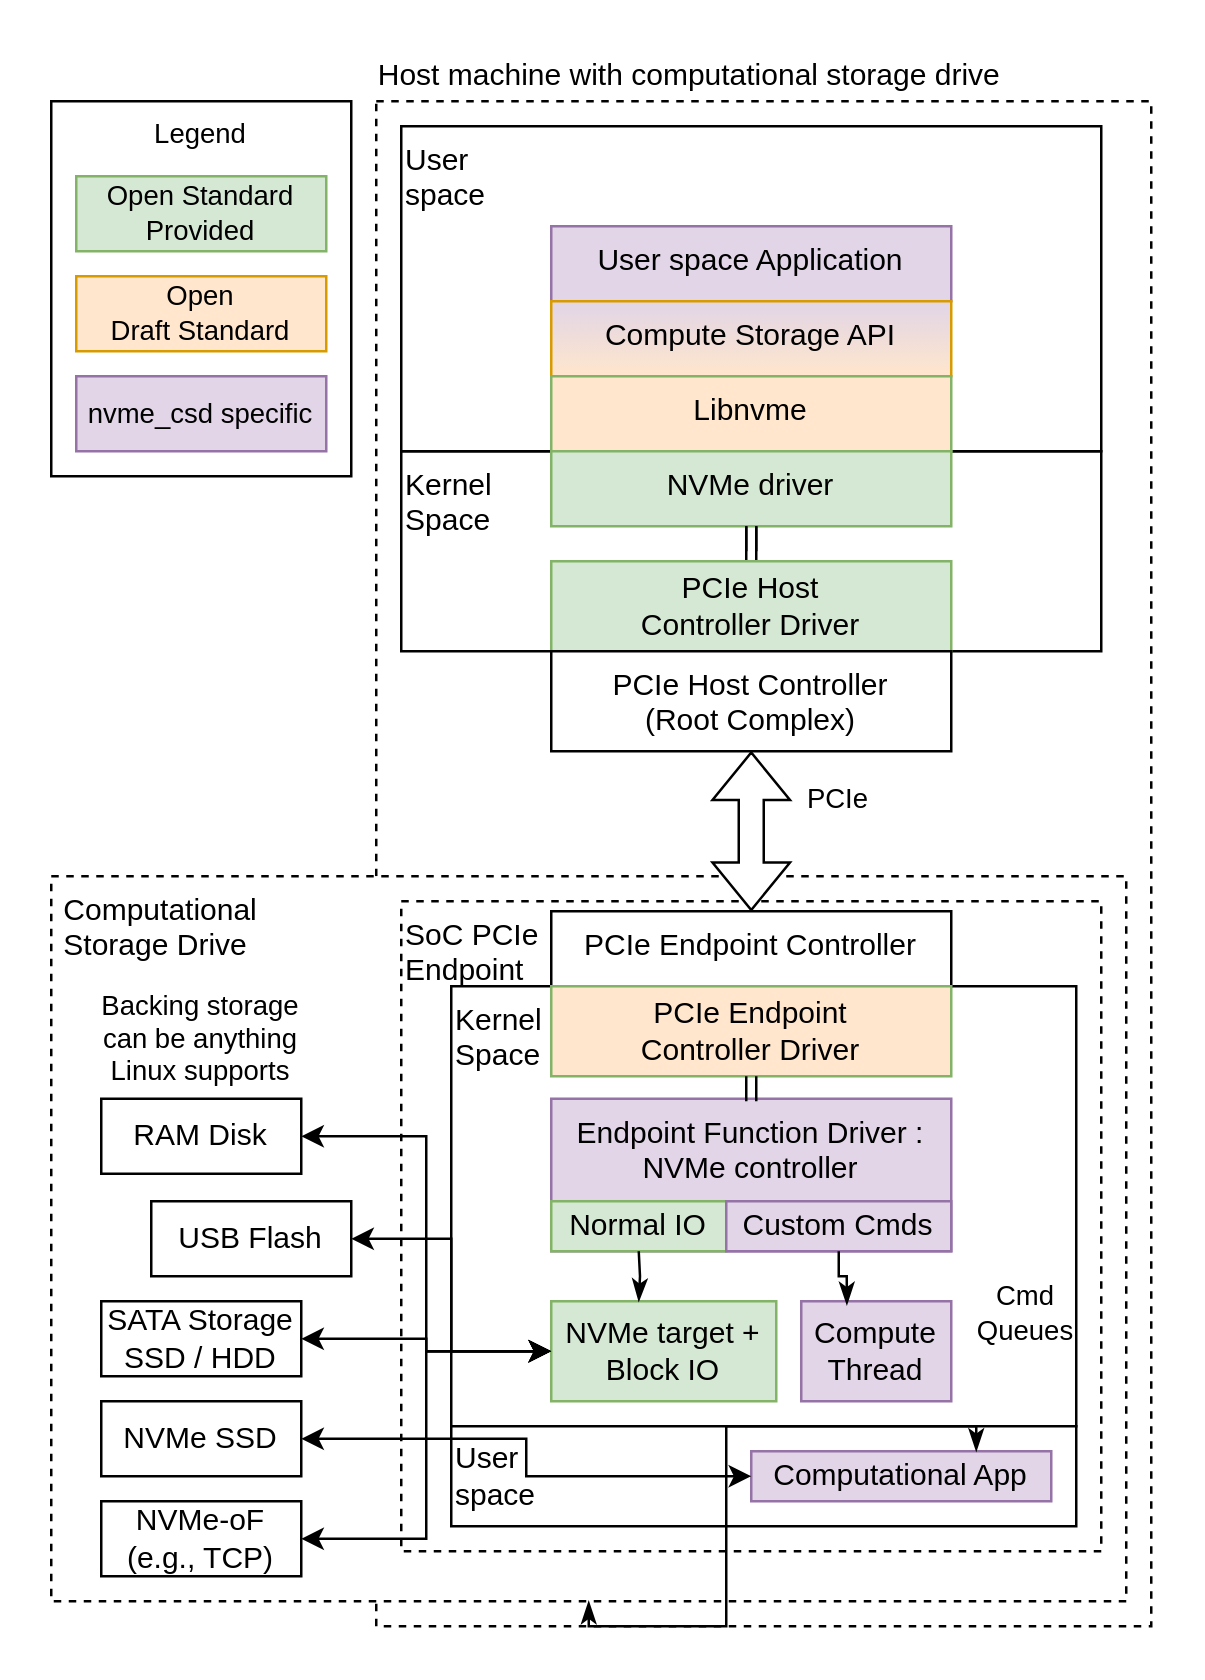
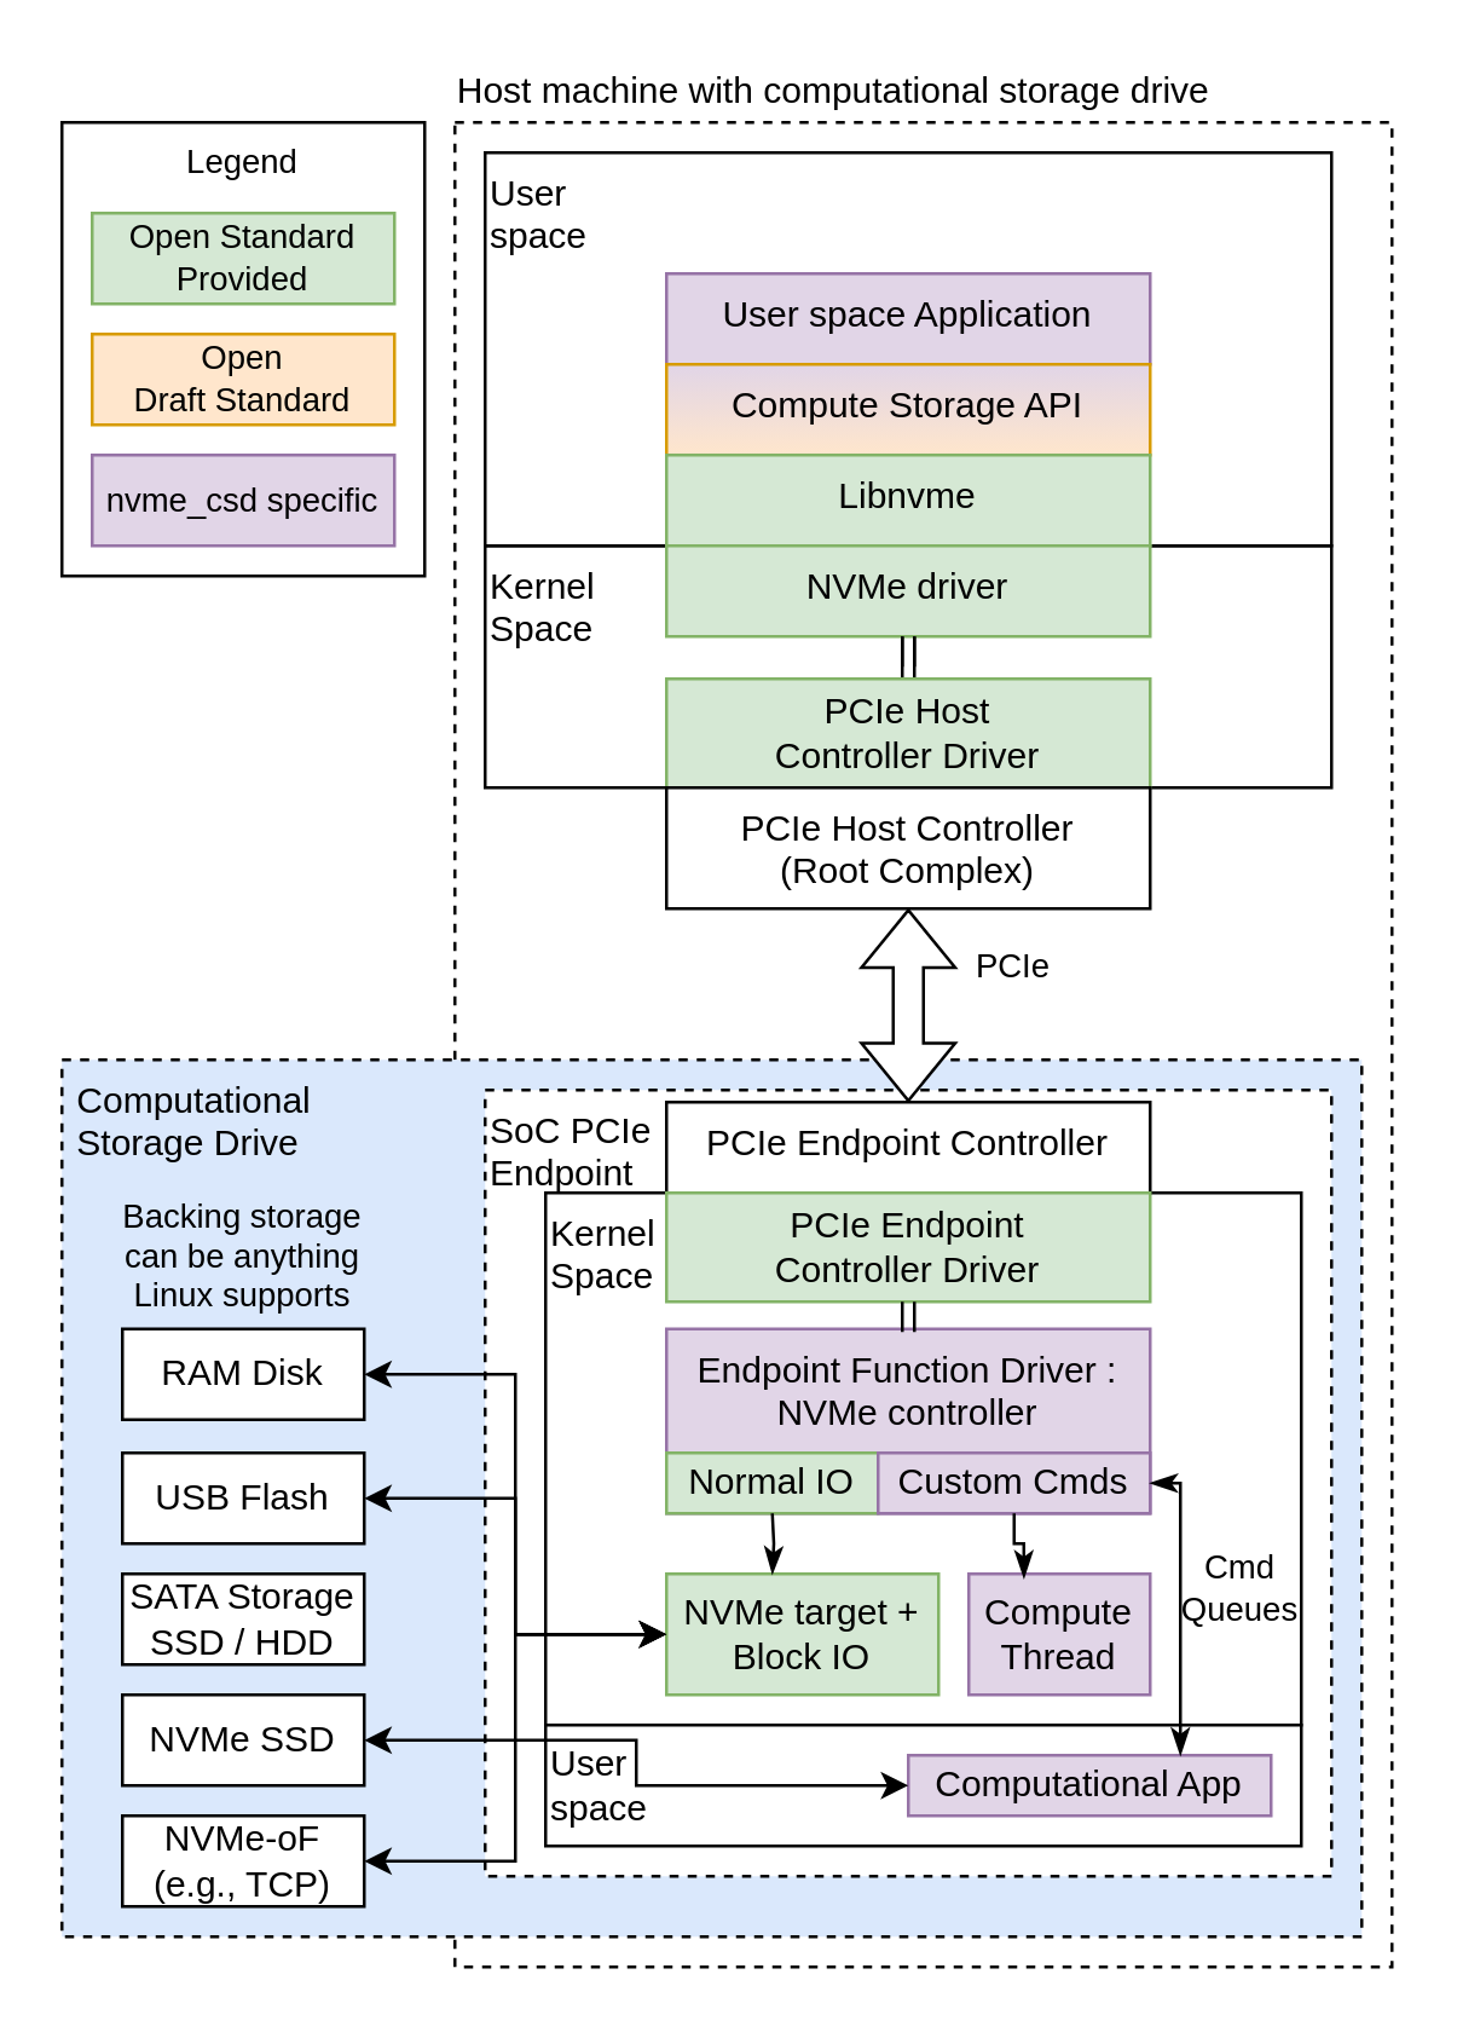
  <mxCell id="0" />
  <mxCell id="1" parent="0" />
  <mxCell id="2" value="" style="rounded=0;whiteSpace=wrap;html=1;align=left;verticalAlign=top;dashed=1;" parent="1" vertex="1"><mxGeometry x="150" y="40" width="310" height="610" as="geometry" /></mxCell>
- <mxCell id="3" value="&amp;nbsp;Computational&lt;br&gt;&amp;nbsp;Storage Drive" style="rounded=0;whiteSpace=wrap;html=1;verticalAlign=top;align=left;dashed=1;" parent="1" vertex="1"><mxGeometry x="20" y="350" width="430" height="290" as="geometry" /></mxCell>
+ <mxCell id="3" value="&amp;nbsp;Computational&lt;br&gt;&amp;nbsp;Storage Drive" style="rounded=0;whiteSpace=wrap;html=1;verticalAlign=top;align=left;dashed=1;fillColor=#dae8fc;" parent="1" vertex="1"><mxGeometry x="20" y="350" width="430" height="290" as="geometry" /></mxCell>
  <mxCell id="4" value="Kernel&lt;br&gt;&lt;div style=&quot;&quot;&gt;&lt;span&gt;Space&lt;/span&gt;&lt;/div&gt;" style="rounded=0;whiteSpace=wrap;html=1;align=left;verticalAlign=top;" parent="1" vertex="1"><mxGeometry x="160" y="180" width="280" height="80" as="geometry" /></mxCell>
  <mxCell id="5" value="User&lt;br&gt;space" style="rounded=0;whiteSpace=wrap;html=1;verticalAlign=top;align=left;" parent="1" vertex="1"><mxGeometry x="160" y="50" width="280" height="130" as="geometry" /></mxCell>
  <mxCell id="6" value="User space Application" style="rounded=0;whiteSpace=wrap;html=1;verticalAlign=top;fillColor=#e1d5e7;strokeColor=#9673a6;" parent="1" vertex="1"><mxGeometry x="220" y="90" width="160" height="30" as="geometry" /></mxCell>
  <mxCell id="7" value="Compute Storage API" style="rounded=0;whiteSpace=wrap;html=1;verticalAlign=top;fillColor=#ffe6cc;strokeColor=#d79b00;gradientColor=#E1D5E7;gradientDirection=north;" parent="1" vertex="1"><mxGeometry x="220" y="120" width="160" height="30" as="geometry" /></mxCell>
- <mxCell id="8" value="Libnvme" style="rounded=0;whiteSpace=wrap;html=1;verticalAlign=top;fillColor=#ffe6cc;strokeColor=#82b366;" parent="1" vertex="1"><mxGeometry x="220" y="150" width="160" height="30" as="geometry" /></mxCell>
+ <mxCell id="8" value="Libnvme" style="rounded=0;whiteSpace=wrap;html=1;verticalAlign=top;fillColor=#d5e8d4;strokeColor=#82b366;" parent="1" vertex="1"><mxGeometry x="220" y="150" width="160" height="30" as="geometry" /></mxCell>
  <mxCell id="9" value="NVMe driver" style="rounded=0;whiteSpace=wrap;html=1;verticalAlign=top;fillColor=#d5e8d4;strokeColor=#82b366;" parent="1" vertex="1"><mxGeometry x="220" y="180" width="160" height="30" as="geometry" /></mxCell>
  <mxCell id="10" value="SoC PCIe&lt;br&gt;Endpoint" style="rounded=0;whiteSpace=wrap;html=1;verticalAlign=top;align=left;dashed=1;" parent="1" vertex="1"><mxGeometry x="160" y="360" width="280" height="260" as="geometry" /></mxCell>
  <mxCell id="11" value="Kernel&lt;br&gt;Space" style="rounded=0;whiteSpace=wrap;html=1;align=left;verticalAlign=top;" parent="1" vertex="1"><mxGeometry x="180" y="394" width="250" height="176" as="geometry" /></mxCell>
  <mxCell id="12" value="PCIe Endpoint Controller" style="rounded=0;whiteSpace=wrap;html=1;verticalAlign=top;" parent="1" vertex="1"><mxGeometry x="220" y="364" width="160" height="30" as="geometry" /></mxCell>
- <mxCell id="13" value="PCIe Endpoint&lt;br&gt;Controller Driver" style="rounded=0;whiteSpace=wrap;html=1;verticalAlign=middle;fillColor=#ffe6cc;strokeColor=#82b366;" parent="1" vertex="1"><mxGeometry x="220" y="394" width="160" height="36" as="geometry" /></mxCell>
+ <mxCell id="13" value="PCIe Endpoint&lt;br&gt;Controller Driver" style="rounded=0;whiteSpace=wrap;html=1;verticalAlign=middle;fillColor=#d5e8d4;strokeColor=#82b366;" parent="1" vertex="1"><mxGeometry x="220" y="394" width="160" height="36" as="geometry" /></mxCell>
  <mxCell id="14" value="Endpoint Function Driver :&lt;br&gt;NVMe controller" style="rounded=0;whiteSpace=wrap;html=1;verticalAlign=top;fillColor=#e1d5e7;strokeColor=#9673a6;" parent="1" vertex="1"><mxGeometry x="220" y="439" width="160" height="61" as="geometry" /></mxCell>
  <mxCell id="15" value="Normal IO" style="rounded=0;whiteSpace=wrap;html=1;align=center;verticalAlign=middle;fillColor=#d5e8d4;strokeColor=#82b366;" parent="1" vertex="1"><mxGeometry x="220" y="480" width="70" height="20" as="geometry" /></mxCell>
  <mxCell id="16" value="Custom Cmds" style="rounded=0;whiteSpace=wrap;html=1;align=center;verticalAlign=middle;fillColor=#e1d5e7;strokeColor=#9673a6;" parent="1" vertex="1"><mxGeometry x="290" y="480" width="90" height="20" as="geometry" /></mxCell>
  <mxCell id="17" value="NVMe target +&lt;br&gt;Block IO" style="rounded=0;whiteSpace=wrap;html=1;align=center;verticalAlign=middle;fillColor=#d5e8d4;strokeColor=#82b366;" parent="1" vertex="1"><mxGeometry x="220" y="520" width="90" height="40" as="geometry" /></mxCell>
  <mxCell id="18" value="Compute&lt;br&gt;Thread" style="rounded=0;whiteSpace=wrap;html=1;align=center;verticalAlign=middle;fillColor=#e1d5e7;strokeColor=#9673a6;" parent="1" vertex="1"><mxGeometry x="320" y="520" width="60" height="40" as="geometry" /></mxCell>
  <mxCell id="19" value="User&lt;br&gt;space" style="rounded=0;whiteSpace=wrap;html=1;align=left;verticalAlign=middle;" parent="1" vertex="1"><mxGeometry x="180" y="570" width="250" height="40" as="geometry" /></mxCell>
  <mxCell id="20" value="" style="edgeStyle=orthogonalEdgeStyle;shape=link;rounded=0;orthogonalLoop=1;jettySize=auto;html=1;fontSize=11;" parent="1" source="21" target="9" edge="1"><mxGeometry relative="1" as="geometry" /></mxCell>
  <mxCell id="21" value="PCIe Host&lt;br&gt;Controller Driver" style="rounded=0;whiteSpace=wrap;html=1;verticalAlign=middle;fillColor=#d5e8d4;strokeColor=#82b366;" parent="1" vertex="1"><mxGeometry x="220" y="224" width="160" height="36" as="geometry" /></mxCell>
  <mxCell id="22" value="Computational App" style="rounded=0;whiteSpace=wrap;html=1;align=center;verticalAlign=middle;fillColor=#e1d5e7;strokeColor=#9673a6;" parent="1" vertex="1"><mxGeometry x="300" y="580" width="120" height="20" as="geometry" /></mxCell>
- <mxCell id="23" value="USB Flash" style="rounded=0;whiteSpace=wrap;html=1;align=center;verticalAlign=middle;" parent="1" vertex="1"><mxGeometry x="60" y="480" width="80" height="30" as="geometry" /></mxCell>
+ <mxCell id="23" value="USB Flash" style="rounded=0;whiteSpace=wrap;html=1;align=center;verticalAlign=middle;" parent="1" vertex="1"><mxGeometry x="40" y="480" width="80" height="30" as="geometry" /></mxCell>
  <mxCell id="24" value="SATA Storage&lt;br&gt;SSD / HDD" style="rounded=0;whiteSpace=wrap;html=1;align=center;verticalAlign=middle;" parent="1" vertex="1"><mxGeometry x="40" y="520" width="80" height="30" as="geometry" /></mxCell>
  <mxCell id="25" value="NVMe SSD" style="rounded=0;whiteSpace=wrap;html=1;align=center;verticalAlign=middle;" parent="1" vertex="1"><mxGeometry x="40" y="560" width="80" height="30" as="geometry" /></mxCell>
  <mxCell id="26" value="NVMe-oF (e.g., TCP)" style="rounded=0;whiteSpace=wrap;html=1;align=center;verticalAlign=middle;" parent="1" vertex="1"><mxGeometry x="40" y="600" width="80" height="30" as="geometry" /></mxCell>
  <mxCell id="27" value="Host machine with computational storage drive" style="text;html=1;align=center;verticalAlign=middle;resizable=0;points=[];autosize=1;strokeColor=none;fillColor=none;" parent="1" vertex="1"><mxGeometry x="145" y="20" width="260" height="20" as="geometry" /></mxCell>
  <mxCell id="28" value="PCIe" style="text;html=1;strokeColor=none;fillColor=none;align=center;verticalAlign=middle;whiteSpace=wrap;rounded=0;fontSize=11;" parent="1" vertex="1"><mxGeometry x="305" y="303.5" width="60" height="30" as="geometry" /></mxCell>
  <mxCell id="29" value="" style="shape=link;endArrow=classic;startArrow=classic;html=1;rounded=0;fontSize=11;edgeStyle=orthogonalEdgeStyle;entryX=0.5;entryY=1;entryDx=0;entryDy=0;" parent="1" target="13" edge="1"><mxGeometry width="100" height="100" relative="1" as="geometry"><mxPoint x="300" y="440" as="sourcePoint" /><mxPoint x="390" y="380" as="targetPoint" /></mxGeometry></mxCell>
  <mxCell id="30" value="" style="shape=link;endArrow=classic;startArrow=classic;html=1;rounded=0;fontSize=11;edgeStyle=orthogonalEdgeStyle;entryX=0.5;entryY=1;entryDx=0;entryDy=0;" parent="1" target="9" edge="1"><mxGeometry width="100" height="100" relative="1" as="geometry"><mxPoint x="300" y="220" as="sourcePoint" /><mxPoint x="310" y="390" as="targetPoint" /></mxGeometry></mxCell>
  <mxCell id="31" value="" style="endArrow=none;startArrow=classicThin;html=1;rounded=0;fontSize=11;edgeStyle=orthogonalEdgeStyle;entryX=0.5;entryY=1;entryDx=0;entryDy=0;startFill=1;endFill=0;" parent="1" target="15" edge="1"><mxGeometry width="50" height="50" relative="1" as="geometry"><mxPoint x="255" y="520" as="sourcePoint" /><mxPoint x="370" y="520" as="targetPoint" /></mxGeometry></mxCell>
  <mxCell id="32" value="" style="endArrow=none;startArrow=classicThin;html=1;rounded=0;fontSize=11;edgeStyle=orthogonalEdgeStyle;entryX=0.5;entryY=1;entryDx=0;entryDy=0;exitX=0.304;exitY=0.035;exitDx=0;exitDy=0;exitPerimeter=0;startFill=1;endFill=0;" parent="1" source="18" target="16" edge="1"><mxGeometry width="50" height="50" relative="1" as="geometry"><mxPoint x="320" y="570" as="sourcePoint" /><mxPoint x="370" y="520" as="targetPoint" /></mxGeometry></mxCell>
- <mxCell id="33" value="" style="endArrow=classicThin;startArrow=classicThin;html=1;rounded=0;fontSize=11;edgeStyle=orthogonalEdgeStyle;exitX=0.75;exitY=0;exitDx=0;exitDy=0;startFill=1;endFill=1;" parent="1" source="22" target="3" edge="1"><mxGeometry width="50" height="50" relative="1" as="geometry"><mxPoint x="320" y="550" as="sourcePoint" /><mxPoint x="370" y="500" as="targetPoint" /></mxGeometry></mxCell>
+ <mxCell id="33" value="" style="endArrow=classicThin;startArrow=classicThin;html=1;rounded=0;fontSize=11;edgeStyle=orthogonalEdgeStyle;entryX=1;entryY=0.5;entryDx=0;entryDy=0;exitX=0.75;exitY=0;exitDx=0;exitDy=0;startFill=1;endFill=1;" parent="1" source="22" target="16" edge="1"><mxGeometry width="50" height="50" relative="1" as="geometry"><mxPoint x="320" y="550" as="sourcePoint" /><mxPoint x="370" y="500" as="targetPoint" /></mxGeometry></mxCell>
  <mxCell id="34" value="Cmd&lt;br&gt;Queues" style="text;html=1;strokeColor=none;fillColor=none;align=center;verticalAlign=middle;whiteSpace=wrap;rounded=0;fontSize=11;" parent="1" vertex="1"><mxGeometry x="380" y="510" width="60" height="30" as="geometry" /></mxCell>
  <mxCell id="35" value="" style="endArrow=classic;startArrow=classic;html=1;rounded=0;fontSize=11;edgeStyle=orthogonalEdgeStyle;entryX=0;entryY=0.5;entryDx=0;entryDy=0;exitX=1;exitY=0.5;exitDx=0;exitDy=0;" parent="1" source="23" target="17" edge="1"><mxGeometry width="50" height="50" relative="1" as="geometry"><mxPoint x="140" y="494.5" as="sourcePoint" /><mxPoint x="190" y="444.5" as="targetPoint" /></mxGeometry></mxCell>
- <mxCell id="36" value="" style="endArrow=classic;startArrow=classic;html=1;rounded=0;fontSize=11;edgeStyle=orthogonalEdgeStyle;entryX=0;entryY=0.5;entryDx=0;entryDy=0;exitX=1;exitY=0.5;exitDx=0;exitDy=0;" parent="1" source="24" target="17" edge="1"><mxGeometry width="50" height="50" relative="1" as="geometry"><mxPoint x="150" y="504.5" as="sourcePoint" /><mxPoint x="230" y="555" as="targetPoint" /></mxGeometry></mxCell>
  <mxCell id="37" value="" style="endArrow=classic;startArrow=classic;html=1;rounded=0;fontSize=11;edgeStyle=orthogonalEdgeStyle;exitX=1;exitY=0.5;exitDx=0;exitDy=0;" parent="1" source="25" target="22" edge="1"><mxGeometry width="50" height="50" relative="1" as="geometry"><mxPoint x="150" y="580" as="sourcePoint" /><mxPoint x="230" y="590" as="targetPoint" /></mxGeometry></mxCell>
  <mxCell id="38" value="" style="endArrow=classic;startArrow=classic;html=1;rounded=0;fontSize=11;edgeStyle=orthogonalEdgeStyle;entryX=0;entryY=0.5;entryDx=0;entryDy=0;exitX=1;exitY=0.5;exitDx=0;exitDy=0;" parent="1" source="26" target="17" edge="1"><mxGeometry width="50" height="50" relative="1" as="geometry"><mxPoint x="160" y="555" as="sourcePoint" /><mxPoint x="240" y="565" as="targetPoint" /></mxGeometry></mxCell>
  <mxCell id="39" value="RAM Disk" style="rounded=0;whiteSpace=wrap;html=1;align=center;verticalAlign=middle;" parent="1" vertex="1"><mxGeometry x="40" y="439" width="80" height="30" as="geometry" /></mxCell>
  <mxCell id="40" value="" style="endArrow=classic;startArrow=classic;html=1;rounded=0;fontSize=11;edgeStyle=orthogonalEdgeStyle;entryX=0;entryY=0.5;entryDx=0;entryDy=0;exitX=1;exitY=0.5;exitDx=0;exitDy=0;" parent="1" source="39" target="17" edge="1"><mxGeometry width="50" height="50" relative="1" as="geometry"><mxPoint x="140" y="625" as="sourcePoint" /><mxPoint x="230" y="555" as="targetPoint" /></mxGeometry></mxCell>
  <mxCell id="41" value="Backing storage can be anything Linux supports" style="text;html=1;strokeColor=none;fillColor=none;align=center;verticalAlign=middle;whiteSpace=wrap;rounded=0;fontSize=11;" parent="1" vertex="1"><mxGeometry x="35" y="400" width="90" height="30" as="geometry" /></mxCell>
  <mxCell id="42" value="PCIe Host Controller&lt;br&gt;(Root Complex)" style="rounded=0;whiteSpace=wrap;html=1;verticalAlign=top;" parent="1" vertex="1"><mxGeometry x="220" y="260" width="160" height="40" as="geometry" /></mxCell>
  <mxCell id="43" value="Legend" style="rounded=0;whiteSpace=wrap;html=1;fontSize=11;align=center;verticalAlign=top;" parent="1" vertex="1"><mxGeometry x="20" y="40" width="120" height="150" as="geometry" /></mxCell>
  <mxCell id="44" value="Open Standard&lt;br&gt;Provided" style="rounded=0;whiteSpace=wrap;html=1;fontSize=11;align=center;verticalAlign=middle;fillColor=#d5e8d4;strokeColor=#82b366;" parent="1" vertex="1"><mxGeometry x="30" y="70" width="100" height="30" as="geometry" /></mxCell>
  <mxCell id="45" value="Open&lt;br&gt;Draft Standard" style="rounded=0;whiteSpace=wrap;html=1;fontSize=11;align=center;verticalAlign=middle;fillColor=#ffe6cc;strokeColor=#d79b00;" parent="1" vertex="1"><mxGeometry x="30" y="110" width="100" height="30" as="geometry" /></mxCell>
  <mxCell id="46" value="nvme_csd specific" style="rounded=0;whiteSpace=wrap;html=1;fontSize=11;align=center;verticalAlign=middle;fillColor=#e1d5e7;strokeColor=#9673a6;" parent="1" vertex="1"><mxGeometry x="30" y="150" width="100" height="30" as="geometry" /></mxCell>
  <mxCell id="47" value="" style="shape=flexArrow;endArrow=classic;startArrow=classic;html=1;rounded=0;edgeStyle=orthogonalEdgeStyle;exitX=0.5;exitY=0;exitDx=0;exitDy=0;spacing=2;fontSize=11;endSize=6;startSize=6;entryX=0.5;entryY=1;entryDx=0;entryDy=0;fillColor=default;" parent="1" source="12" target="42" edge="1"><mxGeometry width="100" height="100" relative="1" as="geometry"><mxPoint x="300" y="330" as="sourcePoint" /><mxPoint x="300" y="290" as="targetPoint" /></mxGeometry></mxCell>
